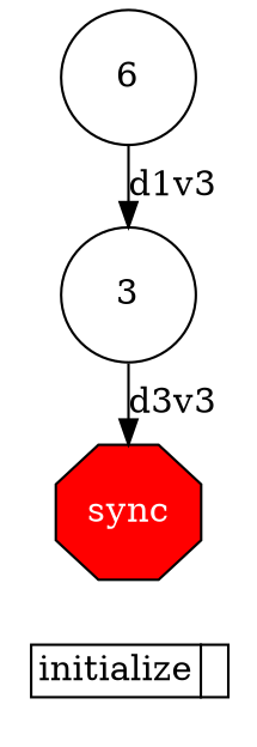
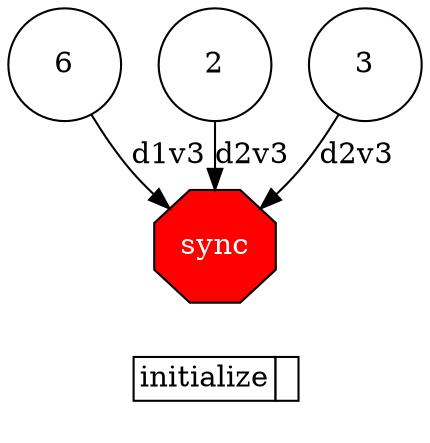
  digraph {
    labeljust=l
    rankdir=TB
    node [fillcolor="#ffffff" fontcolor="#000000" shape=circle style=filled]
    n1 [height=0.75 label=6]
    n2 [fillcolor="#ff0000" fontcolor="#FFFFFF" height=0.75 label=sync shape=octagon]
+   2 [height=0.75]
    3 [height=0.75]
    n5 [height=0.75 label=<       <table border="0" cellpadding="2" cellspacing="0" cellborder="1"> <tr> <td align="right">initialize</td> <td bgcolor="#ffffff">&nbsp;</td> </tr>       </table>     > shape=plaintext fillcolor="" fontcolor="" style=""]
    subgraph sub_1 {
      ranksep=0.20
      n1
      n2
+     2
      3
    }
    subgraph sub_2 {
      label=Legend
      rank=sink
      ranksep=0.20
      n5
    }
-   n1 -> 3 [label=d1v3]
-   3 -> n2 [label=d3v3]
+   n1 -> n2 [label=d1v3]
+   2 -> n2 [label=d2v3]
+   3 -> n2 [label=d2v3]
  }
